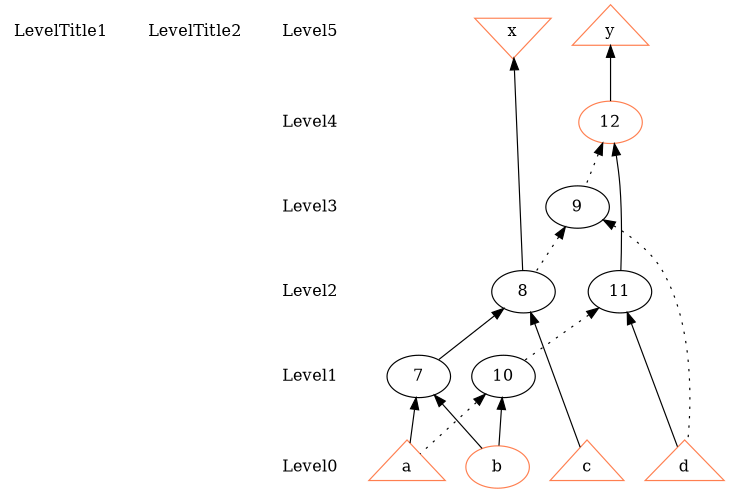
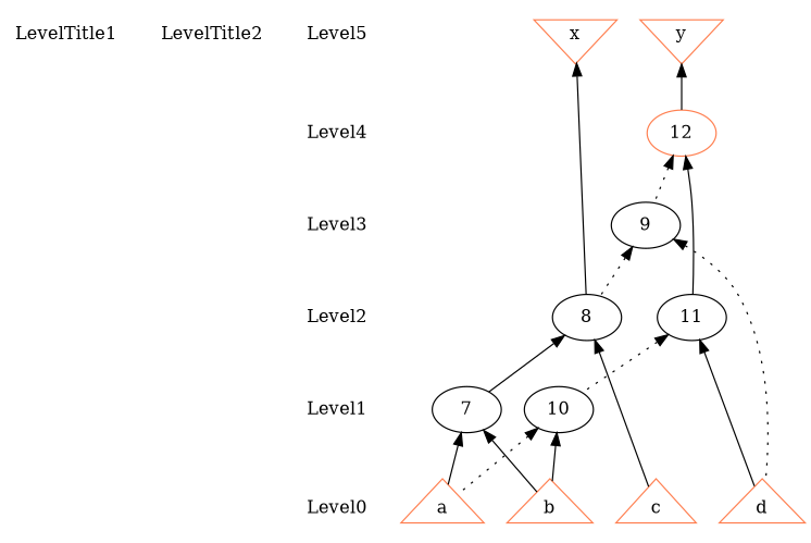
  digraph {
    node [shape=plaintext]
    edge [dir=back style=invis]
    LevelTitle1 [color=coral]
    LevelTitle2
    Level5
    Level4
    Level3
    Level2
    Level1
    Level0
    n9 [color=coral fillcolor=coral label=x shape=invtriangle]
-   n10 [color=coral fillcolor=coral label=y shape=triangle]
+   n10 [color=coral fillcolor=coral label=y shape=invtriangle]
    n11 [color=coral label="12\n" shape=ellipse]
    n12 [label="9\n" shape=ellipse]
    n13 [label="8\n" shape=ellipse]
    n14 [label="11\n" shape=ellipse]
    n15 [label="7\n" shape=ellipse]
    n16 [label="10\n" shape=ellipse]
    n17 [color=coral fillcolor=coral label=a shape=triangle]
-   n18 [color=coral fillcolor=coral label=b shape=ellipse]
+   n18 [color=coral fillcolor=coral label=b shape=triangle]
    n19 [color=coral fillcolor=coral label=c shape=triangle]
    n20 [color=coral fillcolor=coral label=d shape=triangle]
    subgraph sub_1 {
      LevelTitle1
      LevelTitle2
      Level5
      Level4
      Level3
      Level2
      Level1
      Level0
    }
    subgraph sub_2 {
      rank=same
      Level5
      n9
      n10
    }
    subgraph sub_3 {
      rank=same
      Level4
      n11
    }
    subgraph sub_4 {
      rank=same
      Level3
      n12
    }
    subgraph sub_5 {
      rank=same
      Level2
      n13
      n14
    }
    subgraph sub_6 {
      rank=same
      Level1
      n15
      n16
    }
    subgraph sub_7 {
      rank=same
      Level0
      n17
      n18
      n19
      n20
    }
    Level5 -> Level4
    Level4 -> Level3
    Level3 -> Level2
    Level2 -> Level1
    Level1 -> Level0
    n9 -> n10
    n9 -> n13 [style=solid]
    n10 -> n11 [style=solid]
    n11 -> n12 [style=dotted]
    n11 -> n14 [style=solid]
    n12 -> n13 [style=dotted]
    n12 -> n20 [style=dotted]
    n13 -> n15 [style=solid]
    n13 -> n19 [style=solid]
    n14 -> n16 [style=dotted]
    n14 -> n20 [style=solid]
    n15 -> n17 [style=solid]
    n15 -> n18 [style=solid]
    n16 -> n17 [style=dotted]
    n16 -> n18 [style=solid]
    n17 -> n18
    n18 -> n19
    n19 -> n20
  }
